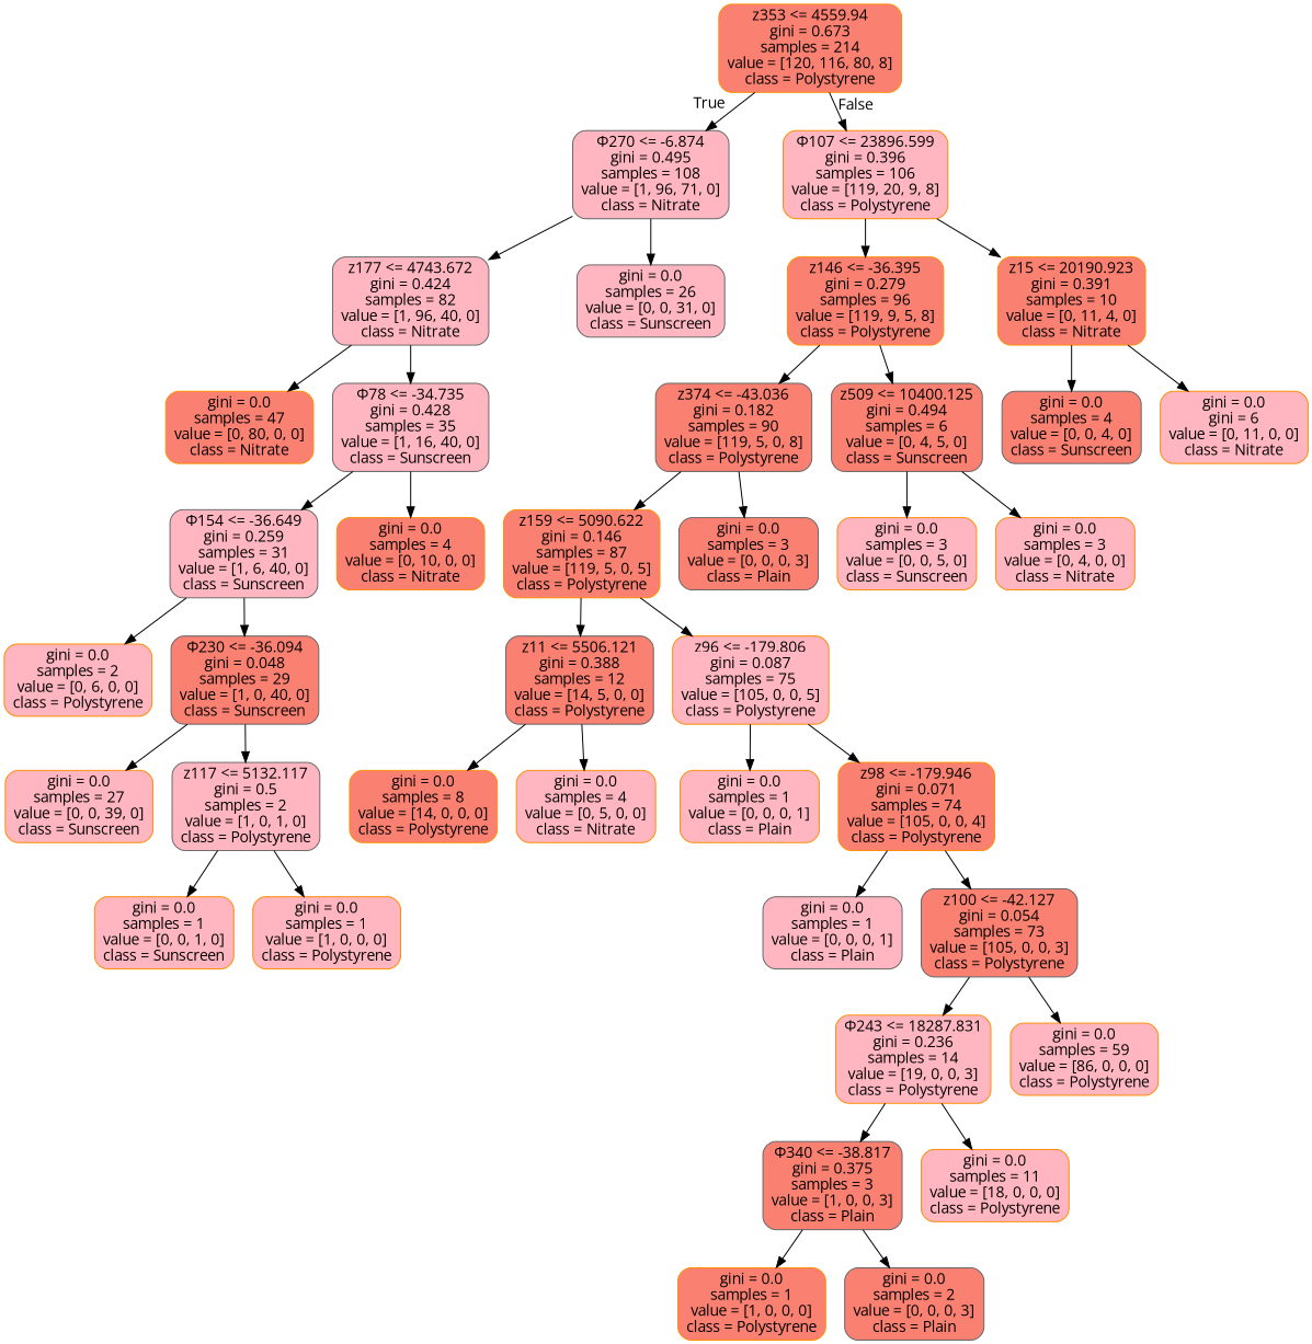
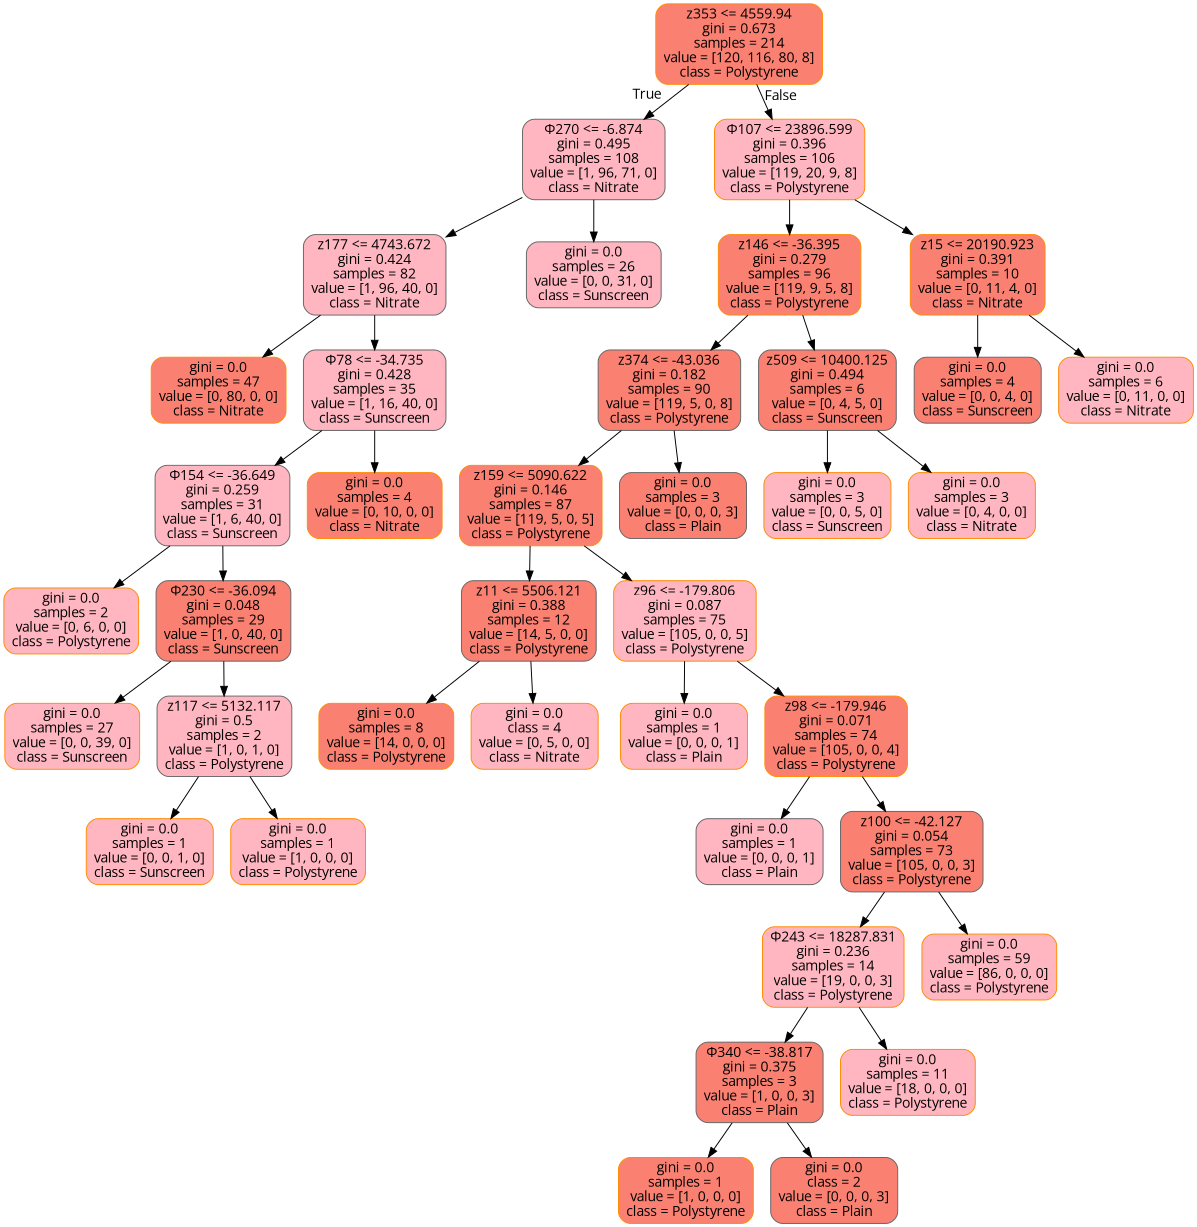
  digraph {
    fontname="Open Sans"
    node [color=darkorange fillcolor=lightpink fontname="Open Sans" shape=box style="filled, rounded"]
    edge [fontname="Open Sans"]
    n1 [fillcolor=salmon label="z353 <= 4559.94\ngini = 0.673\nsamples = 214\nvalue = [120, 116, 80, 8]\nclass = Polystyrene"]
    n2 [color=gray40 label="Φ270 <= -6.874\ngini = 0.495\nsamples = 108\nvalue = [1, 96, 71, 0]\nclass = Nitrate"]
    n3 [label="Φ107 <= 23896.599\ngini = 0.396\nsamples = 106\nvalue = [119, 20, 9, 8]\nclass = Polystyrene"]
    n4 [color=gray40 label="z177 <= 4743.672\ngini = 0.424\nsamples = 82\nvalue = [1, 96, 40, 0]\nclass = Nitrate"]
    n5 [color=gray40 label="gini = 0.0\nsamples = 26\nvalue = [0, 0, 31, 0]\nclass = Sunscreen"]
    n6 [fillcolor=salmon label="z146 <= -36.395\ngini = 0.279\nsamples = 96\nvalue = [119, 9, 5, 8]\nclass = Polystyrene"]
    n7 [fillcolor=salmon label="z15 <= 20190.923\ngini = 0.391\nsamples = 10\nvalue = [0, 11, 4, 0]\nclass = Nitrate"]
    n8 [fillcolor=salmon label="gini = 0.0\nsamples = 47\nvalue = [0, 80, 0, 0]\nclass = Nitrate"]
    n9 [color=gray40 label="Φ78 <= -34.735\ngini = 0.428\nsamples = 35\nvalue = [1, 16, 40, 0]\nclass = Sunscreen"]
    n10 [color=gray40 label="Φ154 <= -36.649\ngini = 0.259\nsamples = 31\nvalue = [1, 6, 40, 0]\nclass = Sunscreen"]
    n11 [fillcolor=salmon label="gini = 0.0\nsamples = 4\nvalue = [0, 10, 0, 0]\nclass = Nitrate"]
    n12 [label="gini = 0.0\nsamples = 2\nvalue = [0, 6, 0, 0]\nclass = Polystyrene"]
    n13 [color=gray40 fillcolor=salmon label="Φ230 <= -36.094\ngini = 0.048\nsamples = 29\nvalue = [1, 0, 40, 0]\nclass = Sunscreen"]
    n14 [label="gini = 0.0\nsamples = 27\nvalue = [0, 0, 39, 0]\nclass = Sunscreen"]
    n15 [color=gray40 label="z117 <= 5132.117\ngini = 0.5\nsamples = 2\nvalue = [1, 0, 1, 0]\nclass = Polystyrene"]
    n16 [label="gini = 0.0\nsamples = 1\nvalue = [0, 0, 1, 0]\nclass = Sunscreen"]
    n17 [label="gini = 0.0\nsamples = 1\nvalue = [1, 0, 0, 0]\nclass = Polystyrene"]
    n18 [color=gray40 fillcolor=salmon label="z374 <= -43.036\ngini = 0.182\nsamples = 90\nvalue = [119, 5, 0, 8]\nclass = Polystyrene"]
    n19 [color=gray40 fillcolor=salmon label="z509 <= 10400.125\ngini = 0.494\nsamples = 6\nvalue = [0, 4, 5, 0]\nclass = Sunscreen"]
    n20 [color=gray40 fillcolor=salmon label="gini = 0.0\nsamples = 4\nvalue = [0, 0, 4, 0]\nclass = Sunscreen"]
-   n21 [label="gini = 0.0\ngini = 6\nvalue = [0, 11, 0, 0]\nclass = Nitrate"]
+   n21 [label="gini = 0.0\nsamples = 6\nvalue = [0, 11, 0, 0]\nclass = Nitrate"]
    n22 [fillcolor=salmon label="z159 <= 5090.622\ngini = 0.146\nsamples = 87\nvalue = [119, 5, 0, 5]\nclass = Polystyrene"]
    n23 [color=gray40 fillcolor=salmon label="gini = 0.0\nsamples = 3\nvalue = [0, 0, 0, 3]\nclass = Plain"]
    n24 [label="gini = 0.0\nsamples = 3\nvalue = [0, 0, 5, 0]\nclass = Sunscreen"]
    n25 [label="gini = 0.0\nsamples = 3\nvalue = [0, 4, 0, 0]\nclass = Nitrate"]
    n26 [color=gray40 fillcolor=salmon label="z11 <= 5506.121\ngini = 0.388\nsamples = 12\nvalue = [14, 5, 0, 0]\nclass = Polystyrene"]
    n27 [label="z96 <= -179.806\ngini = 0.087\nsamples = 75\nvalue = [105, 0, 0, 5]\nclass = Polystyrene"]
    n28 [fillcolor=salmon label="gini = 0.0\nsamples = 8\nvalue = [14, 0, 0, 0]\nclass = Polystyrene"]
-   n29 [label="gini = 0.0\nsamples = 4\nvalue = [0, 5, 0, 0]\nclass = Nitrate"]
+   n29 [label="gini = 0.0\nclass = 4\nvalue = [0, 5, 0, 0]\nclass = Nitrate"]
    n30 [label="gini = 0.0\nsamples = 1\nvalue = [0, 0, 0, 1]\nclass = Plain"]
    n31 [fillcolor=salmon label="z98 <= -179.946\ngini = 0.071\nsamples = 74\nvalue = [105, 0, 0, 4]\nclass = Polystyrene"]
    n32 [color=gray40 label="gini = 0.0\nsamples = 1\nvalue = [0, 0, 0, 1]\nclass = Plain"]
    n33 [color=gray40 fillcolor=salmon label="z100 <= -42.127\ngini = 0.054\nsamples = 73\nvalue = [105, 0, 0, 3]\nclass = Polystyrene"]
    n34 [label="Φ243 <= 18287.831\ngini = 0.236\nsamples = 14\nvalue = [19, 0, 0, 3]\nclass = Polystyrene"]
    n35 [label="gini = 0.0\nsamples = 59\nvalue = [86, 0, 0, 0]\nclass = Polystyrene"]
    n36 [color=gray40 fillcolor=salmon label="Φ340 <= -38.817\ngini = 0.375\nsamples = 3\nvalue = [1, 0, 0, 3]\nclass = Plain"]
    n37 [label="gini = 0.0\nsamples = 11\nvalue = [18, 0, 0, 0]\nclass = Polystyrene"]
    n38 [fillcolor=salmon label="gini = 0.0\nsamples = 1\nvalue = [1, 0, 0, 0]\nclass = Polystyrene"]
-   n39 [color=gray40 fillcolor=salmon label="gini = 0.0\nsamples = 2\nvalue = [0, 0, 0, 3]\nclass = Plain"]
+   n39 [color=gray40 fillcolor=salmon label="gini = 0.0\nclass = 2\nvalue = [0, 0, 0, 3]\nclass = Plain"]
    n1 -> n2 [headlabel=True labelangle=45 labeldistance=2.5]
    n1 -> n3 [headlabel=False labelangle=-45 labeldistance=2.5]
    n2 -> n4
    n2 -> n5
    n3 -> n6
    n3 -> n7
    n4 -> n8
    n4 -> n9
    n6 -> n18
    n6 -> n19
    n7 -> n20
    n7 -> n21
    n9 -> n10
    n9 -> n11
    n10 -> n12
    n10 -> n13
    n13 -> n14
    n13 -> n15
    n15 -> n16
    n15 -> n17
    n18 -> n22
    n18 -> n23
    n19 -> n24
    n19 -> n25
    n22 -> n26
    n22 -> n27
    n26 -> n28
    n26 -> n29
    n27 -> n30
    n27 -> n31
    n31 -> n32
    n31 -> n33
    n33 -> n34
    n33 -> n35
    n34 -> n36
    n34 -> n37
    n36 -> n38
    n36 -> n39
  }
